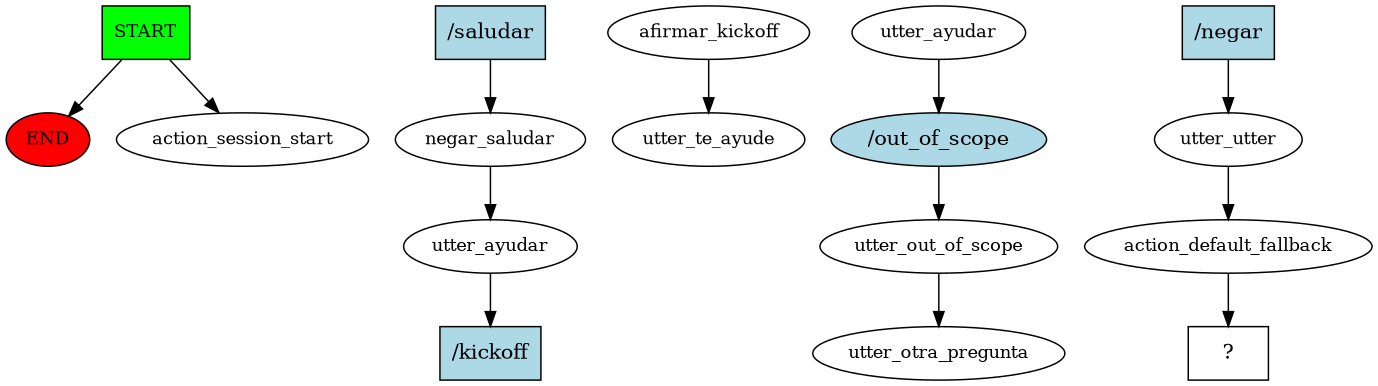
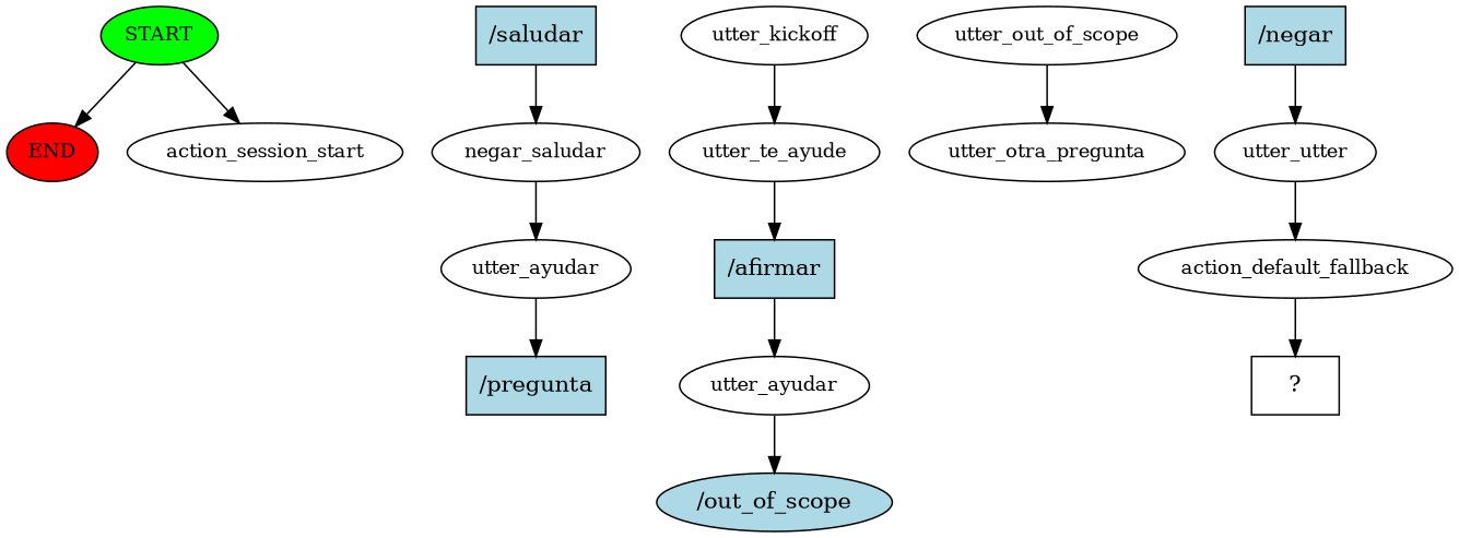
  digraph {
    node [fontsize=12]
-   n1 [fillcolor=green label=START style=filled shape=box]
+   n1 [fillcolor=green label=START style=filled]
    n2 [fillcolor=red label=END style=filled]
    n3 [label=action_session_start]
    n4 [fillcolor=lightblue label="/saludar" shape=rect style=filled fontsize=""]
    n5 [label=negar_saludar]
    n6 [label=utter_ayudar]
-   n7 [fillcolor=lightblue label="/kickoff" shape=rect style=filled fontsize=""]
-   n8 [label=afirmar_kickoff]
+   n7 [fillcolor=lightblue label="/pregunta" shape=rect style=filled fontsize=""]
+   n8 [label=utter_kickoff]
    n9 [label=utter_te_ayude]
+   n10 [fillcolor=lightblue label="/afirmar" shape=rect style=filled fontsize=""]
    n11 [label=utter_ayudar]
    n12 [fillcolor=lightblue label="/out_of_scope" shape=ellipse style=filled fontsize=""]
    n13 [label=utter_out_of_scope]
    n14 [label=utter_otra_pregunta]
    n15 [fillcolor=lightblue label="/negar" shape=rect style=filled fontsize=""]
    n16 [label=utter_utter]
    n17 [label=action_default_fallback]
    n18 [label="  ?  " shape=rect fontsize=""]
    n1 -> n2
    n1 -> n3
    n4 -> n5
    n5 -> n6
    n6 -> n7
    n8 -> n9
+   n9 -> n10
+   n10 -> n11
    n11 -> n12
-   n12 -> n13
    n13 -> n14
    n15 -> n16
    n16 -> n17
    n17 -> n18
  }
